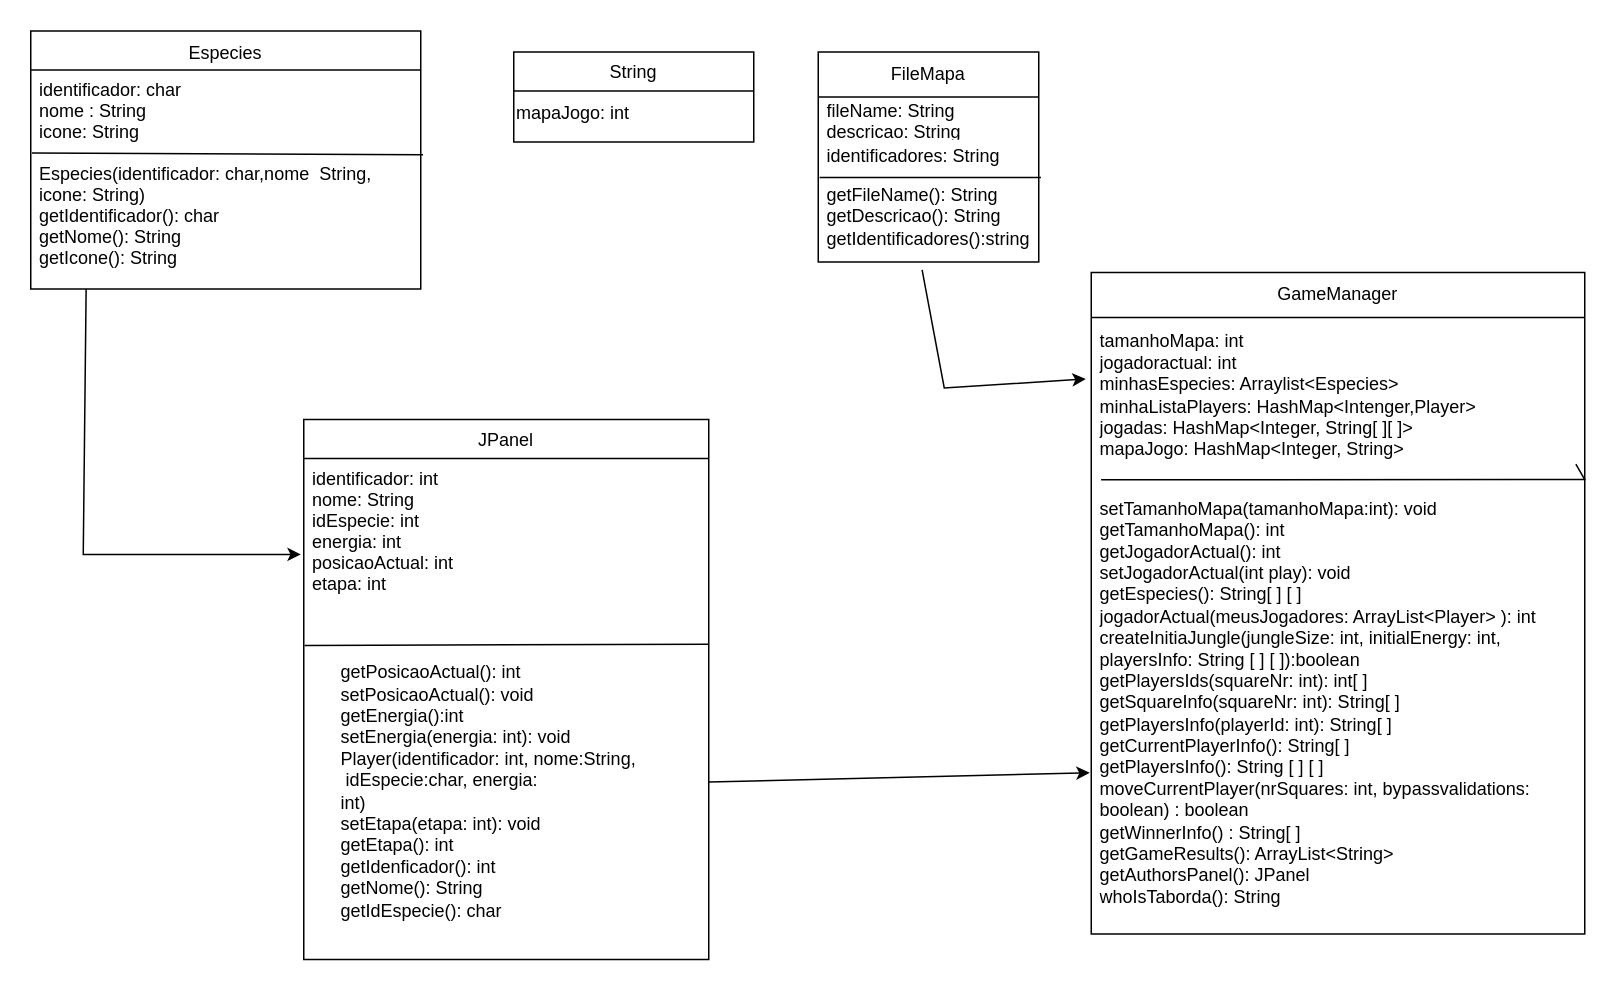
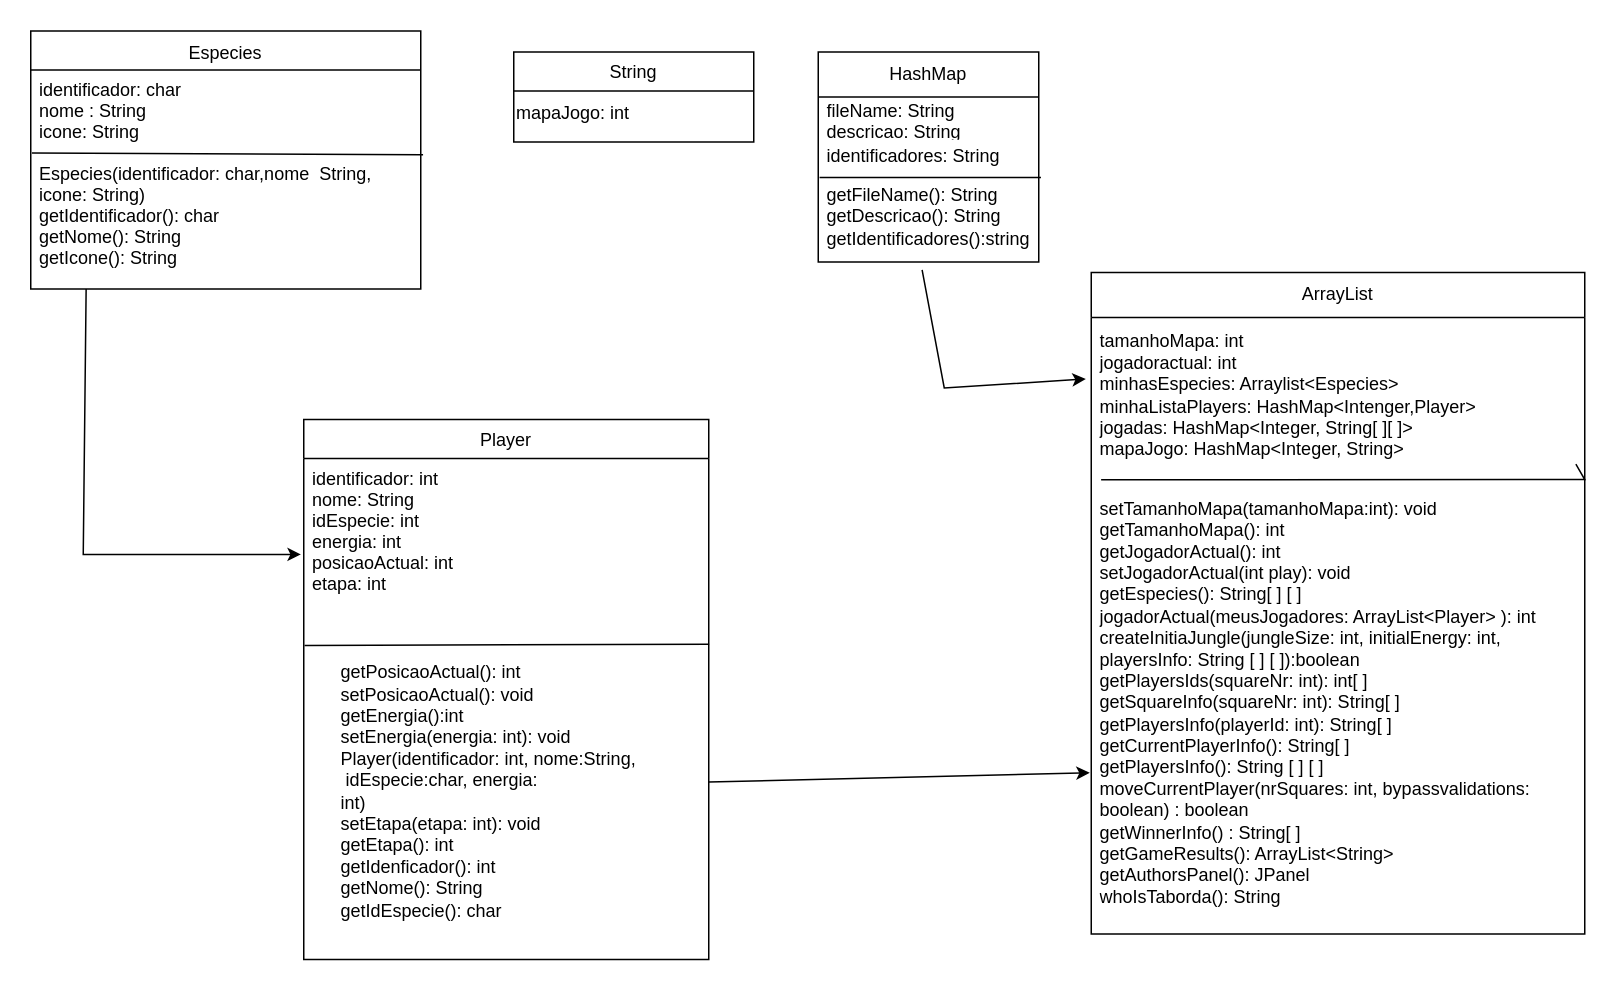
  <mxCell id="0" />
  <mxCell id="1" parent="0" />
  <mxCell id="2" value="Especies" style="swimlane;fontStyle=0;align=center;verticalAlign=top;childLayout=stackLayout;horizontal=1;startSize=26;horizontalStack=0;resizeParent=1;resizeLast=0;collapsible=1;marginBottom=0;rounded=0;shadow=0;strokeWidth=1;spacing=3;" parent="1" vertex="1"><mxGeometry x="20" y="20" width="260" height="172" as="geometry"><mxRectangle x="230" y="140" width="160" height="26" as="alternateBounds" /></mxGeometry></mxCell>
  <mxCell id="3" value="identificador: char&#10;nome : String&#10;icone: String&#10;&#10;Especies(identificador: char,nome  String,&#10;icone: String)&#10;getIdentificador(): char&#10;getNome(): String&#10;getIcone(): String&#10;" style="text;align=left;verticalAlign=top;spacingLeft=4;spacingRight=4;overflow=hidden;rotatable=0;points=[[0,0.5],[1,0.5]];portConstraint=eastwest;" parent="2" vertex="1"><mxGeometry y="26" width="260" height="144" as="geometry" /></mxCell>
  <mxCell id="4" value="" style="endArrow=none;html=1;rounded=0;fontSize=12;fontColor=#000000;entryX=1.006;entryY=0.392;entryDx=0;entryDy=0;entryPerimeter=0;exitX=0.003;exitY=0.384;exitDx=0;exitDy=0;exitPerimeter=0;" edge="1" parent="2" source="3" target="3"><mxGeometry width="50" height="50" relative="1" as="geometry"><mxPoint x="81" y="207" as="sourcePoint" /><mxPoint x="151" y="179" as="targetPoint" /><Array as="points" /></mxGeometry></mxCell>
- <mxCell id="5" value="JPanel" style="swimlane;fontStyle=0;align=center;verticalAlign=top;childLayout=stackLayout;horizontal=1;startSize=26;horizontalStack=0;resizeParent=1;resizeLast=0;collapsible=1;marginBottom=0;rounded=0;shadow=0;strokeWidth=1;" parent="1" vertex="1"><mxGeometry x="202" y="279" width="270" height="360" as="geometry"><mxRectangle x="130" y="380" width="160" height="26" as="alternateBounds" /></mxGeometry></mxCell>
+ <mxCell id="5" value="Player" style="swimlane;fontStyle=0;align=center;verticalAlign=top;childLayout=stackLayout;horizontal=1;startSize=26;horizontalStack=0;resizeParent=1;resizeLast=0;collapsible=1;marginBottom=0;rounded=0;shadow=0;strokeWidth=1;" parent="1" vertex="1"><mxGeometry x="202" y="279" width="270" height="360" as="geometry"><mxRectangle x="130" y="380" width="160" height="26" as="alternateBounds" /></mxGeometry></mxCell>
  <mxCell id="6" value="identificador: int&#10;nome: String&#10;idEspecie: int &#10;energia: int&#10;posicaoActual: int&#10;etapa: int&#10;" style="text;align=left;verticalAlign=top;spacingLeft=4;spacingRight=4;overflow=hidden;rotatable=0;points=[[0,0.5],[1,0.5]];portConstraint=eastwest;" parent="5" vertex="1"><mxGeometry y="26" width="270" height="104" as="geometry" /></mxCell>
  <mxCell id="7" value="&lt;span style=&quot;&quot;&gt;getPosicaoActual(): int&lt;/span&gt;&lt;br style=&quot;&quot;&gt;&lt;div style=&quot;&quot;&gt;&lt;span style=&quot;background-color: initial;&quot;&gt;setPosicaoActual(): void&lt;/span&gt;&lt;/div&gt;&lt;span style=&quot;&quot;&gt;getEnergia():int&lt;/span&gt;&lt;br style=&quot;&quot;&gt;&lt;span style=&quot;&quot;&gt;setEnergia(energia: int): void&lt;/span&gt;&lt;br style=&quot;&quot;&gt;&lt;span style=&quot;&quot;&gt;Player(identificador: int, nome:&lt;/span&gt;&lt;span style=&quot;&quot;&gt;String,&lt;br&gt;&amp;nbsp;idEspecie:char, energia:&lt;/span&gt;&lt;br style=&quot;&quot;&gt;&lt;span style=&quot;&quot;&gt;int)&lt;br&gt;setEtapa(etapa: int): void&lt;br&gt;getEtapa(): int&lt;br&gt;getIdenficador(): int&lt;br&gt;getNome(): String&lt;br&gt;getIdEspecie(): char&lt;br&gt;&lt;/span&gt;" style="text;html=1;align=left;verticalAlign=bottom;resizable=0;points=[];autosize=1;strokeColor=none;fillColor=none;fontColor=#000000;spacing=25;" vertex="1" parent="5"><mxGeometry y="130" width="270" height="230" as="geometry" /></mxCell>
  <mxCell id="8" value="" style="endArrow=none;html=1;rounded=0;fontSize=12;fontColor=#000000;exitX=0.002;exitY=0.09;exitDx=0;exitDy=0;exitPerimeter=0;entryX=1.001;entryY=0.086;entryDx=0;entryDy=0;entryPerimeter=0;" edge="1" parent="5" source="7" target="7"><mxGeometry width="50" height="50" relative="1" as="geometry"><mxPoint x="70" y="200" as="sourcePoint" /><mxPoint x="120" y="150" as="targetPoint" /></mxGeometry></mxCell>
  <mxCell id="9" value="String" style="swimlane;fontStyle=0;align=center;verticalAlign=top;childLayout=stackLayout;horizontal=1;startSize=26;horizontalStack=0;resizeParent=1;resizeLast=0;collapsible=1;marginBottom=0;rounded=0;shadow=0;strokeWidth=1;" parent="1" vertex="1"><mxGeometry x="342" y="34" width="160" height="60" as="geometry"><mxRectangle x="550" y="140" width="160" height="26" as="alternateBounds" /></mxGeometry></mxCell>
  <mxCell id="10" value="mapaJogo: int" style="text;html=1;align=left;verticalAlign=middle;resizable=0;points=[];autosize=1;strokeColor=none;fillColor=none;" parent="9" vertex="1"><mxGeometry y="26" width="160" height="30" as="geometry" /></mxCell>
  <mxCell id="11" value="" style="endArrow=classic;html=1;rounded=0;fontSize=12;fontColor=#000000;exitX=0.142;exitY=1.014;exitDx=0;exitDy=0;exitPerimeter=0;entryX=-0.007;entryY=0.615;entryDx=0;entryDy=0;entryPerimeter=0;" edge="1" parent="1" source="3" target="6"><mxGeometry width="50" height="50" relative="1" as="geometry"><mxPoint x="573" y="357" as="sourcePoint" /><mxPoint x="330" y="391" as="targetPoint" /><Array as="points"><mxPoint x="55" y="369" /></Array></mxGeometry></mxCell>
- <mxCell id="12" value="FileMapa" style="swimlane;fontStyle=0;childLayout=stackLayout;horizontal=1;startSize=30;horizontalStack=0;resizeParent=1;resizeParentMax=0;resizeLast=0;collapsible=1;marginBottom=0;whiteSpace=wrap;html=1;fontSize=12;fontColor=#000000;" vertex="1" parent="1"><mxGeometry x="545" y="34" width="147" height="140" as="geometry" /></mxCell>
+ <mxCell id="12" value="HashMap" style="swimlane;fontStyle=0;childLayout=stackLayout;horizontal=1;startSize=30;horizontalStack=0;resizeParent=1;resizeParentMax=0;resizeLast=0;collapsible=1;marginBottom=0;whiteSpace=wrap;html=1;fontSize=12;fontColor=#000000;" vertex="1" parent="1"><mxGeometry x="545" y="34" width="147" height="140" as="geometry" /></mxCell>
  <mxCell id="13" value="fileName: String&lt;br&gt;descricao: String" style="text;strokeColor=none;fillColor=none;align=left;verticalAlign=middle;spacingLeft=4;spacingRight=4;overflow=hidden;points=[[0,0.5],[1,0.5]];portConstraint=eastwest;rotatable=0;whiteSpace=wrap;html=1;fontSize=12;fontColor=#000000;" vertex="1" parent="12"><mxGeometry y="30" width="147" height="30" as="geometry" /></mxCell>
  <mxCell id="14" value="identificadores: String" style="text;strokeColor=none;fillColor=none;align=left;verticalAlign=middle;spacingLeft=4;spacingRight=4;overflow=hidden;points=[[0,0.5],[1,0.5]];portConstraint=eastwest;rotatable=0;whiteSpace=wrap;html=1;fontSize=12;fontColor=#000000;" vertex="1" parent="12"><mxGeometry y="60" width="147" height="20" as="geometry" /></mxCell>
  <mxCell id="15" value="getFileName(): String&lt;br&gt;getDescricao(): String&lt;br&gt;getIdentificadores():string" style="text;strokeColor=none;fillColor=none;align=left;verticalAlign=middle;spacingLeft=4;spacingRight=4;overflow=hidden;points=[[0,0.5],[1,0.5]];portConstraint=eastwest;rotatable=0;whiteSpace=wrap;html=1;fontSize=12;fontColor=#000000;" vertex="1" parent="12"><mxGeometry y="80" width="147" height="60" as="geometry" /></mxCell>
  <mxCell id="16" value="" style="endArrow=none;html=1;rounded=0;fontSize=12;fontColor=#000000;exitX=0.006;exitY=0.06;exitDx=0;exitDy=0;exitPerimeter=0;entryX=1.01;entryY=0.06;entryDx=0;entryDy=0;entryPerimeter=0;" edge="1" parent="12" source="15" target="15"><mxGeometry width="50" height="50" relative="1" as="geometry"><mxPoint x="14" y="113" as="sourcePoint" /><mxPoint x="64" y="63" as="targetPoint" /></mxGeometry></mxCell>
- <mxCell id="17" value="GameManager" style="swimlane;fontStyle=0;childLayout=stackLayout;horizontal=1;startSize=30;horizontalStack=0;resizeParent=1;resizeParentMax=0;resizeLast=0;collapsible=1;marginBottom=0;whiteSpace=wrap;html=1;fontSize=12;fontColor=#000000;" vertex="1" parent="1"><mxGeometry x="727" y="181" width="329" height="441" as="geometry" /></mxCell>
+ <mxCell id="17" value="ArrayList" style="swimlane;fontStyle=0;childLayout=stackLayout;horizontal=1;startSize=30;horizontalStack=0;resizeParent=1;resizeParentMax=0;resizeLast=0;collapsible=1;marginBottom=0;whiteSpace=wrap;html=1;fontSize=12;fontColor=#000000;" vertex="1" parent="1"><mxGeometry x="727" y="181" width="329" height="441" as="geometry" /></mxCell>
  <mxCell id="18" value="tamanhoMapa: int&lt;br&gt;jogadoractual: int&lt;br&gt;minhasEspecies: Arraylist&amp;lt;Especies&amp;gt;&lt;br&gt;minhaListaPlayers: HashMap&amp;lt;Intenger,Player&amp;gt;&lt;br&gt;jogadas: HashMap&amp;lt;Integer, String[ ][ ]&amp;gt;&lt;br&gt;mapaJogo: HashMap&amp;lt;Integer, String&amp;gt;&lt;br&gt;" style="text;strokeColor=none;fillColor=none;align=left;verticalAlign=middle;spacingLeft=4;spacingRight=4;overflow=hidden;points=[[0,0.5],[1,0.5]];portConstraint=eastwest;rotatable=0;whiteSpace=wrap;html=1;fontSize=12;fontColor=#000000;" vertex="1" parent="17"><mxGeometry y="30" width="329" height="103" as="geometry" /></mxCell>
  <mxCell id="19" value="setTamanhoMapa(tamanhoMapa:int): void&lt;br&gt;getTamanhoMapa(): int&lt;br&gt;getJogadorActual(): int&lt;br&gt;setJogadorActual(int play): void&lt;br&gt;getEspecies(): String[ ] [ ]&lt;br&gt;jogadorActual(meusJogadores: ArrayList&amp;lt;Player&amp;gt; ): int&lt;br&gt;createInitiaJungle(jungleSize: int, initialEnergy: int, playersInfo: String [ ] [ ]):boolean&lt;br&gt;getPlayersIds(squareNr: int): int[ ]&lt;br&gt;getSquareInfo(squareNr: int): String[ ]&lt;br&gt;getPlayersInfo(playerId: int): String[ ]&lt;br&gt;getCurrentPlayerInfo(): String[ ]&lt;br&gt;getPlayersInfo(): String [ ] [ ]&lt;br&gt;moveCurrentPlayer(nrSquares: int, bypassvalidations: boolean) : boolean&lt;br&gt;getWinnerInfo() : String[ ]&lt;br&gt;getGameResults(): ArrayList&amp;lt;String&amp;gt;&lt;br&gt;getAuthorsPanel(): JPanel&lt;br&gt;whoIsTaborda(): String" style="text;strokeColor=none;fillColor=none;align=left;verticalAlign=middle;spacingLeft=4;spacingRight=4;overflow=hidden;points=[[0,0.5],[1,0.5]];portConstraint=eastwest;rotatable=0;whiteSpace=wrap;html=1;fontSize=12;fontColor=#000000;" vertex="1" parent="17"><mxGeometry y="133" width="329" height="308" as="geometry" /></mxCell>
  <mxCell id="20" value="" style="endArrow=none;html=1;rounded=0;fontSize=12;fontColor=#000000;exitX=0.02;exitY=0.017;exitDx=0;exitDy=0;exitPerimeter=0;entryX=0.982;entryY=-0.017;entryDx=0;entryDy=0;entryPerimeter=0;" edge="1" parent="17" source="19" target="19"><mxGeometry width="50" height="50" relative="1" as="geometry"><mxPoint x="84" y="106" as="sourcePoint" /><mxPoint x="134" y="56" as="targetPoint" /><Array as="points"><mxPoint x="329" y="138" /></Array></mxGeometry></mxCell>
  <mxCell id="21" value="" style="endArrow=classic;html=1;rounded=0;fontSize=12;fontColor=#000000;entryX=-0.003;entryY=0.651;entryDx=0;entryDy=0;entryPerimeter=0;" edge="1" parent="1" source="7" target="19"><mxGeometry width="50" height="50" relative="1" as="geometry"><mxPoint x="461" y="504" as="sourcePoint" /><mxPoint x="511" y="454" as="targetPoint" /></mxGeometry></mxCell>
  <mxCell id="22" value="" style="endArrow=classic;html=1;rounded=0;fontSize=12;fontColor=#000000;entryX=-0.011;entryY=0.398;entryDx=0;entryDy=0;entryPerimeter=0;exitX=0.471;exitY=1.088;exitDx=0;exitDy=0;exitPerimeter=0;" edge="1" parent="1" source="15" target="18"><mxGeometry width="50" height="50" relative="1" as="geometry"><mxPoint x="594" y="244" as="sourcePoint" /><mxPoint x="567" y="202" as="targetPoint" /><Array as="points"><mxPoint x="629" y="258" /></Array></mxGeometry></mxCell>
